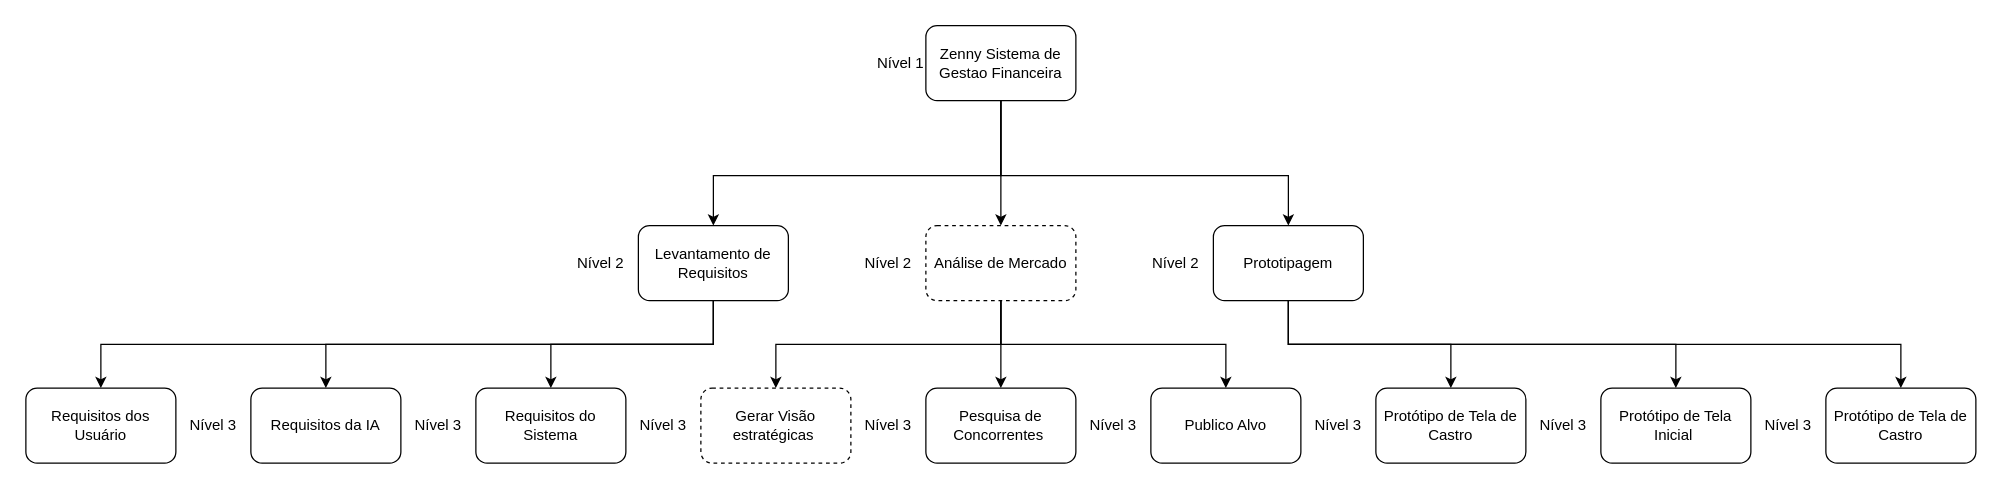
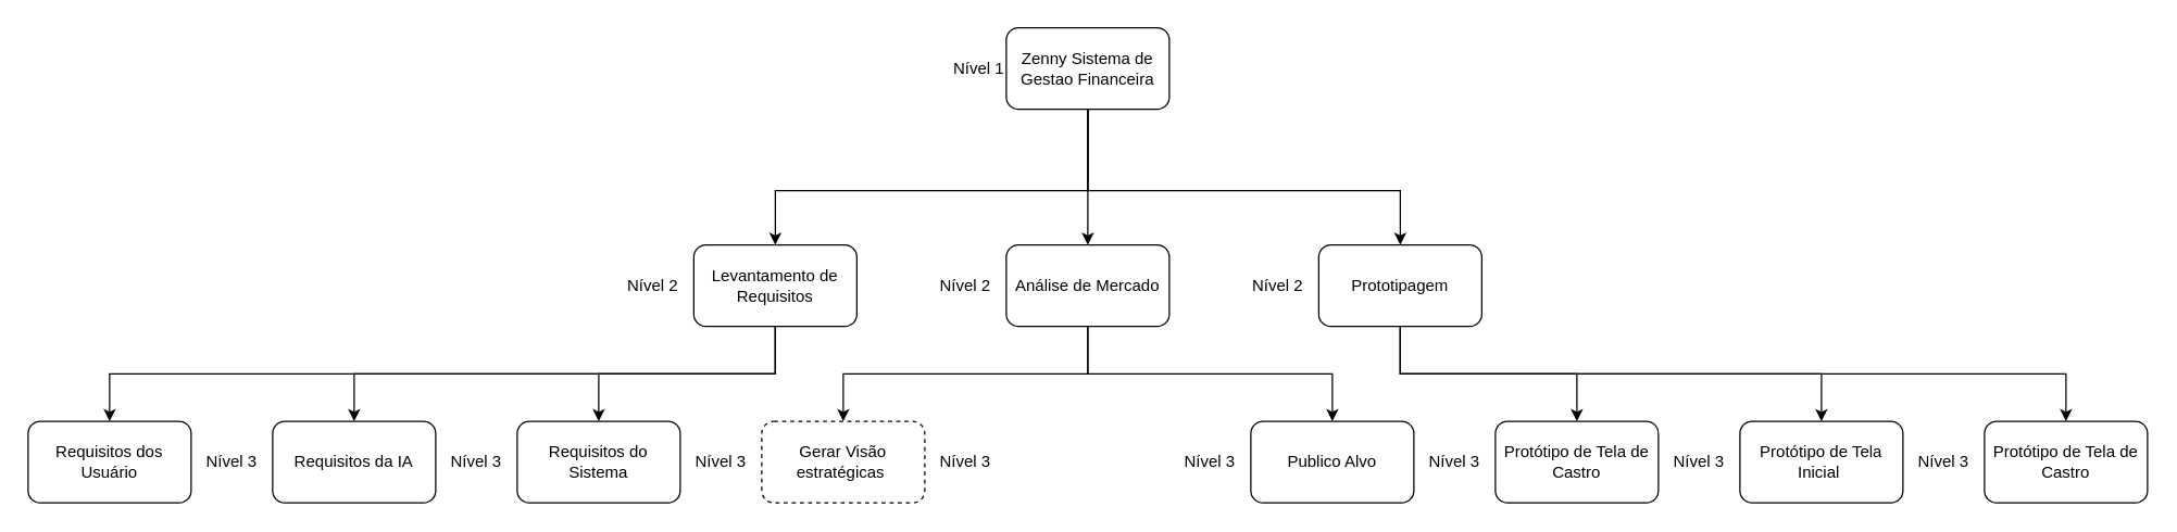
  <mxCell id="0" />
  <mxCell id="1" parent="0" />
  <mxCell id="2" style="edgeStyle=orthogonalEdgeStyle;rounded=0;orthogonalLoop=1;jettySize=auto;html=1;entryX=0.5;entryY=0;entryDx=0;entryDy=0;" edge="1" parent="1" source="5" target="15"><mxGeometry relative="1" as="geometry" /></mxCell>
  <mxCell id="3" style="edgeStyle=orthogonalEdgeStyle;rounded=0;orthogonalLoop=1;jettySize=auto;html=1;exitX=0.5;exitY=1;exitDx=0;exitDy=0;entryX=0.5;entryY=0;entryDx=0;entryDy=0;" edge="1" parent="1" source="5" target="20"><mxGeometry relative="1" as="geometry"><Array as="points"><mxPoint x="800" y="140" /><mxPoint x="1030" y="140" /></Array></mxGeometry></mxCell>
  <mxCell id="4" style="edgeStyle=orthogonalEdgeStyle;rounded=0;orthogonalLoop=1;jettySize=auto;html=1;exitX=0.5;exitY=1;exitDx=0;exitDy=0;entryX=0.5;entryY=0;entryDx=0;entryDy=0;" edge="1" parent="1" source="5" target="10"><mxGeometry relative="1" as="geometry"><Array as="points"><mxPoint x="800" y="140" /><mxPoint x="570" y="140" /></Array></mxGeometry></mxCell>
  <mxCell id="5" value="Zenny Sistema de Gestao Financeira" style="rounded=1;whiteSpace=wrap;html=1;" vertex="1" parent="1"><mxGeometry x="740" y="20" width="120" height="60" as="geometry" /></mxCell>
  <mxCell id="6" value="Nível 1" style="text;html=1;align=center;verticalAlign=middle;whiteSpace=wrap;rounded=0;" vertex="1" parent="1"><mxGeometry x="690" y="35" width="60" height="30" as="geometry" /></mxCell>
  <mxCell id="7" style="edgeStyle=orthogonalEdgeStyle;rounded=0;orthogonalLoop=1;jettySize=auto;html=1;exitX=0.5;exitY=1;exitDx=0;exitDy=0;entryX=0.5;entryY=0;entryDx=0;entryDy=0;" edge="1" parent="1" source="10" target="34"><mxGeometry relative="1" as="geometry" /></mxCell>
  <mxCell id="8" style="edgeStyle=orthogonalEdgeStyle;rounded=0;orthogonalLoop=1;jettySize=auto;html=1;exitX=0.5;exitY=1;exitDx=0;exitDy=0;entryX=0.5;entryY=0;entryDx=0;entryDy=0;" edge="1" parent="1" source="10" target="38"><mxGeometry relative="1" as="geometry" /></mxCell>
  <mxCell id="9" style="edgeStyle=orthogonalEdgeStyle;rounded=0;orthogonalLoop=1;jettySize=auto;html=1;exitX=0.5;exitY=1;exitDx=0;exitDy=0;" edge="1" parent="1" source="10" target="36"><mxGeometry relative="1" as="geometry" /></mxCell>
  <mxCell id="10" value="Levantamento de Requisitos" style="rounded=1;whiteSpace=wrap;html=1;" vertex="1" parent="1"><mxGeometry x="510" y="180" width="120" height="60" as="geometry" /></mxCell>
  <mxCell id="11" value="Nível 2" style="text;html=1;align=center;verticalAlign=middle;whiteSpace=wrap;rounded=0;" vertex="1" parent="1"><mxGeometry x="450" y="195" width="60" height="30" as="geometry" /></mxCell>
- <mxCell id="12" style="edgeStyle=orthogonalEdgeStyle;rounded=0;orthogonalLoop=1;jettySize=auto;html=1;entryX=0.5;entryY=0;entryDx=0;entryDy=0;" edge="1" parent="1" source="15" target="21"><mxGeometry relative="1" as="geometry" /></mxCell>
  <mxCell id="13" style="edgeStyle=orthogonalEdgeStyle;rounded=0;orthogonalLoop=1;jettySize=auto;html=1;exitX=0.5;exitY=1;exitDx=0;exitDy=0;entryX=0.5;entryY=0;entryDx=0;entryDy=0;" edge="1" parent="1" source="15" target="23"><mxGeometry relative="1" as="geometry" /></mxCell>
  <mxCell id="14" style="edgeStyle=orthogonalEdgeStyle;rounded=0;orthogonalLoop=1;jettySize=auto;html=1;exitX=0.5;exitY=1;exitDx=0;exitDy=0;entryX=0.5;entryY=0;entryDx=0;entryDy=0;" edge="1" parent="1" source="15" target="25"><mxGeometry relative="1" as="geometry" /></mxCell>
- <mxCell id="15" value="Análise de Mercado" style="rounded=1;whiteSpace=wrap;html=1;dashed=1;" vertex="1" parent="1"><mxGeometry x="740" y="180" width="120" height="60" as="geometry" /></mxCell>
+ <mxCell id="15" value="Análise de Mercado" style="rounded=1;whiteSpace=wrap;html=1;" vertex="1" parent="1"><mxGeometry x="740" y="180" width="120" height="60" as="geometry" /></mxCell>
  <mxCell id="16" value="Nível 2" style="text;html=1;align=center;verticalAlign=middle;whiteSpace=wrap;rounded=0;" vertex="1" parent="1"><mxGeometry x="680" y="195" width="60" height="30" as="geometry" /></mxCell>
  <mxCell id="17" style="edgeStyle=orthogonalEdgeStyle;rounded=0;orthogonalLoop=1;jettySize=auto;html=1;exitX=0.5;exitY=1;exitDx=0;exitDy=0;entryX=0.5;entryY=0;entryDx=0;entryDy=0;" edge="1" parent="1" source="20" target="26"><mxGeometry relative="1" as="geometry" /></mxCell>
  <mxCell id="18" style="edgeStyle=orthogonalEdgeStyle;rounded=0;orthogonalLoop=1;jettySize=auto;html=1;exitX=0.5;exitY=1;exitDx=0;exitDy=0;entryX=0.5;entryY=0;entryDx=0;entryDy=0;" edge="1" parent="1" source="20" target="28"><mxGeometry relative="1" as="geometry" /></mxCell>
  <mxCell id="19" style="edgeStyle=orthogonalEdgeStyle;rounded=0;orthogonalLoop=1;jettySize=auto;html=1;exitX=0.5;exitY=1;exitDx=0;exitDy=0;entryX=0.5;entryY=0;entryDx=0;entryDy=0;" edge="1" parent="1" source="20" target="31"><mxGeometry relative="1" as="geometry" /></mxCell>
  <mxCell id="20" value="Prototipagem" style="rounded=1;whiteSpace=wrap;html=1;" vertex="1" parent="1"><mxGeometry x="970" y="180" width="120" height="60" as="geometry" /></mxCell>
- <mxCell id="21" value="Pesquisa de Concorrentes&amp;nbsp;" style="rounded=1;whiteSpace=wrap;html=1;" vertex="1" parent="1"><mxGeometry x="740" y="310" width="120" height="60" as="geometry" /></mxCell>
  <mxCell id="22" value="Nível 3" style="text;html=1;align=center;verticalAlign=middle;whiteSpace=wrap;rounded=0;" vertex="1" parent="1"><mxGeometry x="680" y="325" width="60" height="30" as="geometry" /></mxCell>
  <mxCell id="23" value="Publico Alvo" style="rounded=1;whiteSpace=wrap;html=1;" vertex="1" parent="1"><mxGeometry x="920" y="310" width="120" height="60" as="geometry" /></mxCell>
  <mxCell id="24" value="Nível 3" style="text;html=1;align=center;verticalAlign=middle;whiteSpace=wrap;rounded=0;" vertex="1" parent="1"><mxGeometry x="860" y="325" width="60" height="30" as="geometry" /></mxCell>
  <mxCell id="25" value="Gerar Visão estratégicas&amp;nbsp;" style="rounded=1;whiteSpace=wrap;html=1;dashed=1;" vertex="1" parent="1"><mxGeometry x="560" y="310" width="120" height="60" as="geometry" /></mxCell>
  <mxCell id="26" value="Protótipo de Tela de Castro" style="rounded=1;whiteSpace=wrap;html=1;" vertex="1" parent="1"><mxGeometry x="1100" y="310" width="120" height="60" as="geometry" /></mxCell>
  <mxCell id="27" value="Nível 2" style="text;html=1;align=center;verticalAlign=middle;whiteSpace=wrap;rounded=0;" vertex="1" parent="1"><mxGeometry x="910" y="195" width="60" height="30" as="geometry" /></mxCell>
  <mxCell id="28" value="Protótipo de Tela Inicial&amp;nbsp;" style="rounded=1;whiteSpace=wrap;html=1;" vertex="1" parent="1"><mxGeometry x="1280" y="310" width="120" height="60" as="geometry" /></mxCell>
  <mxCell id="29" value="Nível 3" style="text;html=1;align=center;verticalAlign=middle;whiteSpace=wrap;rounded=0;" vertex="1" parent="1"><mxGeometry x="1040" y="325" width="60" height="30" as="geometry" /></mxCell>
  <mxCell id="30" value="Nível 3" style="text;html=1;align=center;verticalAlign=middle;whiteSpace=wrap;rounded=0;" vertex="1" parent="1"><mxGeometry x="1220" y="325" width="60" height="30" as="geometry" /></mxCell>
  <mxCell id="31" value="Protótipo de Tela de Castro" style="rounded=1;whiteSpace=wrap;html=1;" vertex="1" parent="1"><mxGeometry x="1460" y="310" width="120" height="60" as="geometry" /></mxCell>
  <mxCell id="32" value="Nível 3" style="text;html=1;align=center;verticalAlign=middle;whiteSpace=wrap;rounded=0;" vertex="1" parent="1"><mxGeometry x="1400" y="325" width="60" height="30" as="geometry" /></mxCell>
  <mxCell id="33" value="Nível 3" style="text;html=1;align=center;verticalAlign=middle;whiteSpace=wrap;rounded=0;" vertex="1" parent="1"><mxGeometry x="500" y="325" width="60" height="30" as="geometry" /></mxCell>
  <mxCell id="34" value="Requisitos do Sistema" style="rounded=1;whiteSpace=wrap;html=1;" vertex="1" parent="1"><mxGeometry x="380" y="310" width="120" height="60" as="geometry" /></mxCell>
  <mxCell id="35" value="Nível 3" style="text;html=1;align=center;verticalAlign=middle;whiteSpace=wrap;rounded=0;" vertex="1" parent="1"><mxGeometry x="320" y="325" width="60" height="30" as="geometry" /></mxCell>
  <mxCell id="36" value="Requisitos da IA" style="rounded=1;whiteSpace=wrap;html=1;" vertex="1" parent="1"><mxGeometry x="200" y="310" width="120" height="60" as="geometry" /></mxCell>
  <mxCell id="37" value="Nível 3" style="text;html=1;align=center;verticalAlign=middle;whiteSpace=wrap;rounded=0;" vertex="1" parent="1"><mxGeometry x="140" y="325" width="60" height="30" as="geometry" /></mxCell>
  <mxCell id="38" value="Requisitos dos Usuário" style="rounded=1;whiteSpace=wrap;html=1;" vertex="1" parent="1"><mxGeometry x="20" y="310" width="120" height="60" as="geometry" /></mxCell>
